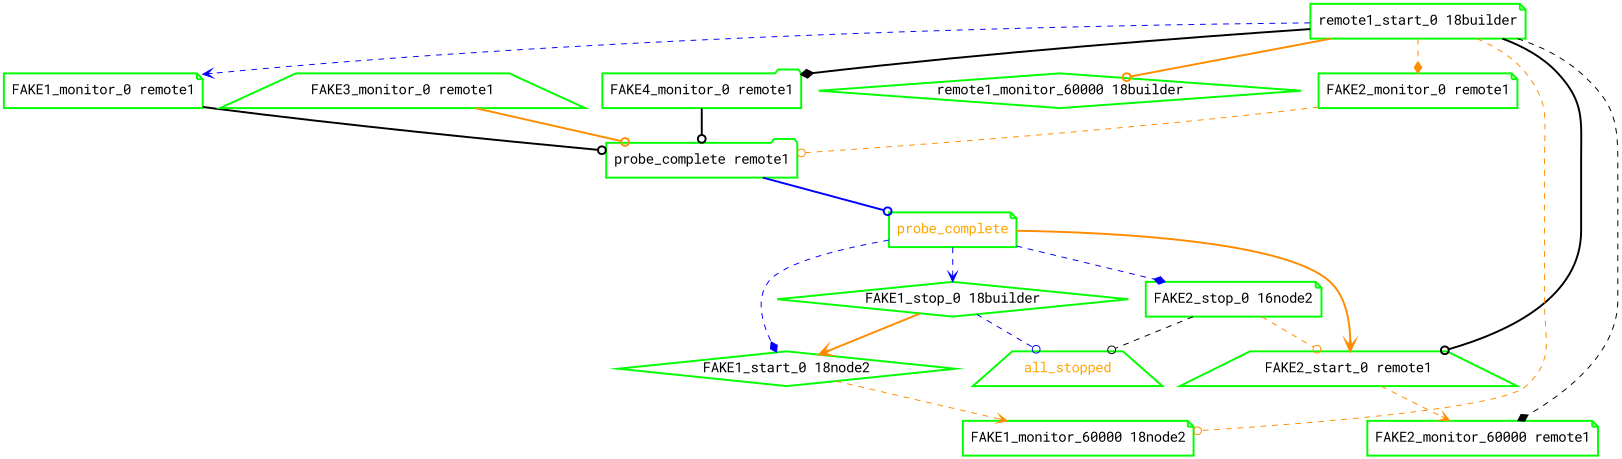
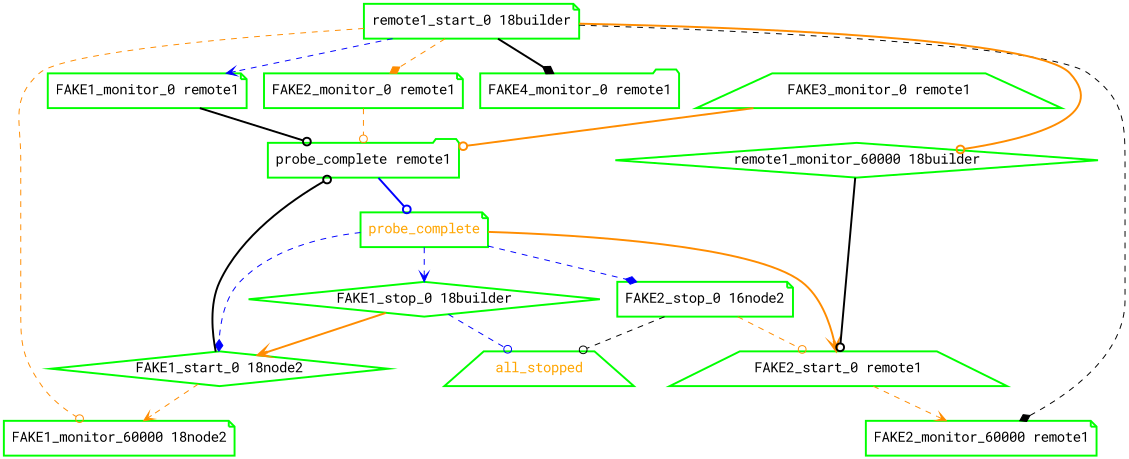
  digraph {
    fontname="Roboto Mono"
    node [color=green fontcolor=black fontname="Roboto Mono" shape=note style=bold]
    edge [arrowhead=odot color=darkorange fontname="Roboto Mono" style=dashed]
    "probe_complete remote1" [shape=folder]
    "FAKE1_monitor_0 remote1"
    probe_complete [fontcolor=orange]
    "FAKE1_start_0 18node2" [shape=diamond]
    "FAKE1_stop_0 18builder" [shape=diamond]
    "FAKE2_start_0 remote1" [shape=trapezium]
    n7 [label="FAKE2_stop_0 16node2"]
    "FAKE1_monitor_60000 18node2"
    all_stopped [fontcolor=orange shape=trapezium]
    "FAKE2_monitor_0 remote1"
    "FAKE2_monitor_60000 remote1"
    "FAKE3_monitor_0 remote1" [shape=trapezium]
    "FAKE4_monitor_0 remote1" [shape=folder]
    "remote1_monitor_60000 18builder" [shape=diamond]
    "remote1_start_0 18builder"
    "probe_complete remote1" -> probe_complete [color=blue style=bold]
    "FAKE1_monitor_0 remote1" -> "probe_complete remote1" [color=black style=bold]
    probe_complete -> "FAKE1_start_0 18node2" [arrowhead=diamond color=blue]
    probe_complete -> "FAKE1_stop_0 18builder" [arrowhead=vee color=blue]
    probe_complete -> "FAKE2_start_0 remote1" [arrowhead=vee style=bold]
    probe_complete -> n7 [arrowhead=diamond color=blue]
    "FAKE1_start_0 18node2" -> "FAKE1_monitor_60000 18node2" [arrowhead=vee]
    "FAKE1_stop_0 18builder" -> "FAKE1_start_0 18node2" [arrowhead=vee style=bold]
    "FAKE1_stop_0 18builder" -> all_stopped [color=blue]
    "FAKE2_start_0 remote1" -> "FAKE2_monitor_60000 remote1" [arrowhead=vee]
    n7 -> "FAKE2_start_0 remote1"
    n7 -> all_stopped [color=black]
    "FAKE2_monitor_0 remote1" -> "probe_complete remote1"
    "FAKE3_monitor_0 remote1" -> "probe_complete remote1" [style=bold]
-   "FAKE4_monitor_0 remote1" -> "probe_complete remote1" [color=black style=bold]
+   "FAKE1_start_0 18node2" -> "probe_complete remote1" [color=black style=bold]
    "remote1_start_0 18builder" -> "FAKE1_monitor_0 remote1" [arrowhead=vee color=blue]
-   "remote1_start_0 18builder" -> "FAKE2_start_0 remote1" [color=black style=bold]
+   "remote1_monitor_60000 18builder" -> "FAKE2_start_0 remote1" [color=black style=bold]
    "remote1_start_0 18builder" -> "FAKE1_monitor_60000 18node2"
    "remote1_start_0 18builder" -> "FAKE2_monitor_0 remote1" [arrowhead=diamond]
    "remote1_start_0 18builder" -> "FAKE2_monitor_60000 remote1" [arrowhead=diamond color=black]
    "remote1_start_0 18builder" -> "FAKE4_monitor_0 remote1" [arrowhead=diamond color=black style=bold]
    "remote1_start_0 18builder" -> "remote1_monitor_60000 18builder" [style=bold]
  }
